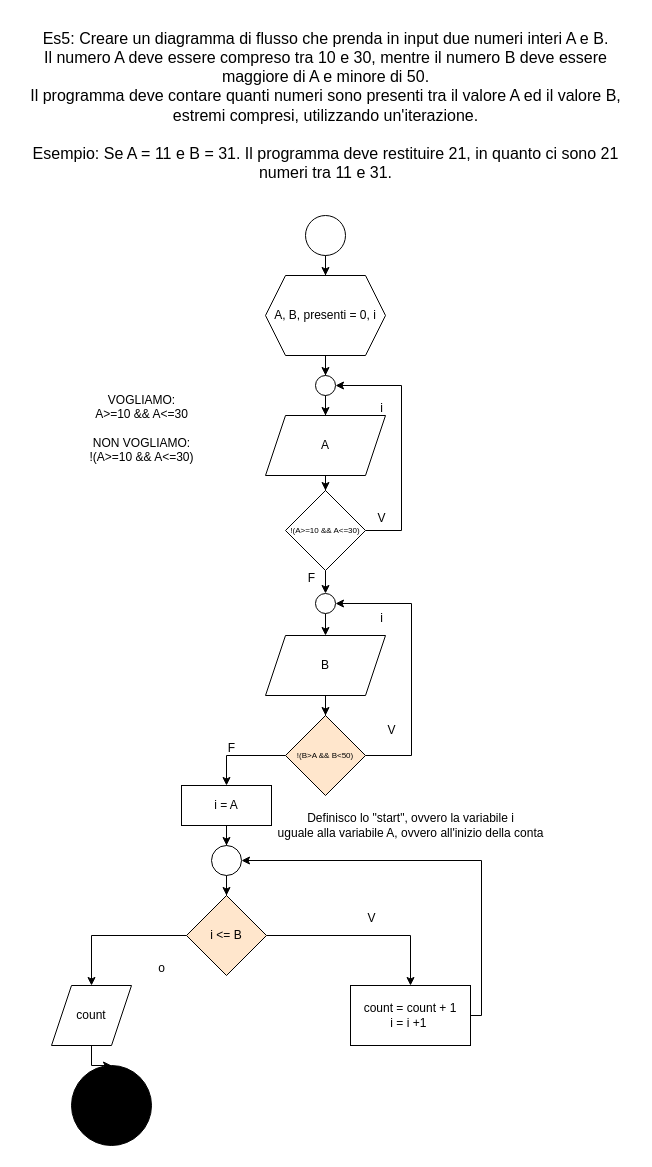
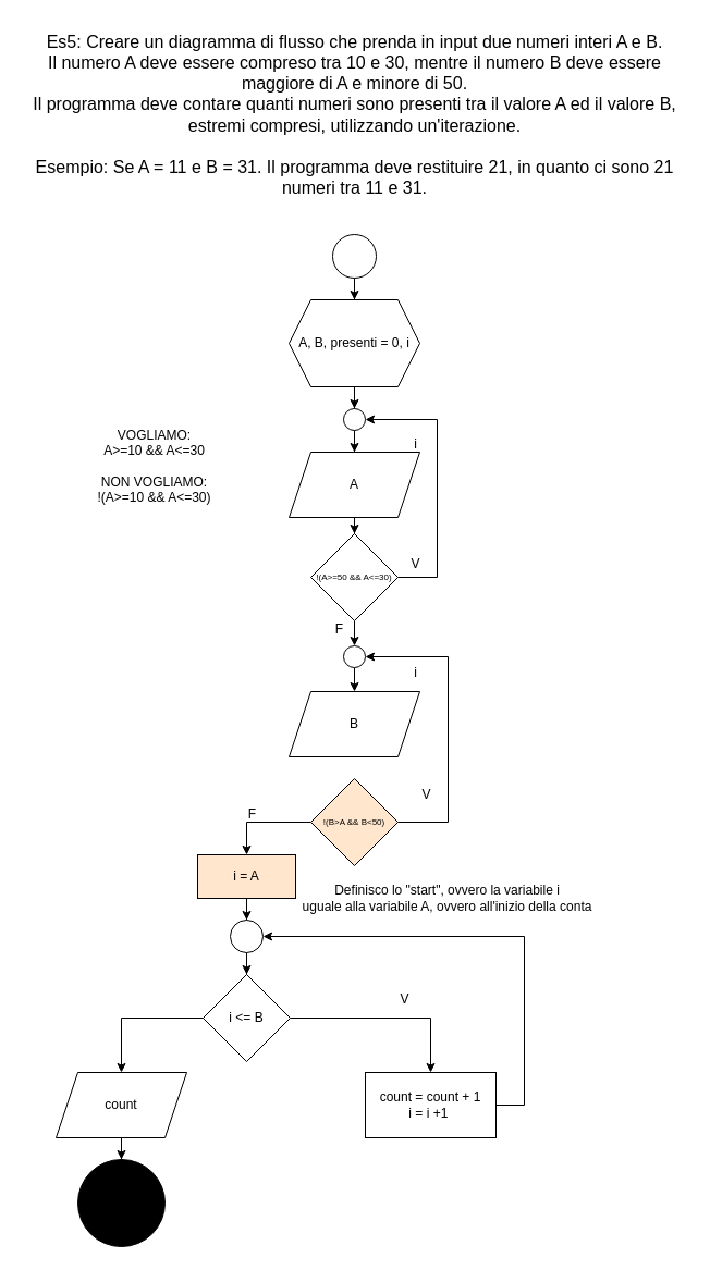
  <mxCell id="0" />
  <mxCell id="1" parent="0" />
  <mxCell id="2" value="&lt;font&gt;Es5: Creare un diagramma di flusso che prenda in input due numeri interi A e B.&lt;/font&gt;&lt;div&gt;&lt;font&gt;Il numero A deve essere compreso tra 10 e 30, mentre il numero B deve essere&lt;/font&gt;&lt;/div&gt;&lt;div&gt;&lt;font&gt;maggiore di A e minore di 50.&lt;/font&gt;&lt;/div&gt;&lt;div&gt;Il programma deve contare quanti numeri sono presenti tra il valore A ed il valore B,&lt;/div&gt;&lt;div&gt;estremi compresi, utilizzando un'iterazione.&lt;/div&gt;&lt;div&gt;&lt;font&gt;&lt;br&gt;&lt;/font&gt;&lt;/div&gt;&lt;div&gt;&lt;font&gt;Esempio: Se A = 11 e B = 31. Il programma deve restituire 21, in quanto ci sono 21&lt;/font&gt;&lt;/div&gt;&lt;div&gt;&lt;font&gt;numeri tra 11 e 31.&lt;/font&gt;&lt;/div&gt;" style="text;html=1;align=center;verticalAlign=middle;resizable=0;points=[];autosize=1;strokeColor=none;fillColor=none;fontSize=16;" vertex="1" parent="1"><mxGeometry x="20" y="20" width="610" height="170" as="geometry" /></mxCell>
  <mxCell id="3" value="" style="edgeStyle=orthogonalEdgeStyle;rounded=0;orthogonalLoop=1;jettySize=auto;html=1;" edge="1" parent="1" source="4" target="6"><mxGeometry relative="1" as="geometry" /></mxCell>
  <mxCell id="4" value="" style="ellipse;whiteSpace=wrap;html=1;aspect=fixed;" vertex="1" parent="1"><mxGeometry x="305" y="215" width="40" height="40" as="geometry" /></mxCell>
  <mxCell id="5" value="" style="edgeStyle=orthogonalEdgeStyle;rounded=0;orthogonalLoop=1;jettySize=auto;html=1;" edge="1" parent="1" source="6" target="8"><mxGeometry relative="1" as="geometry" /></mxCell>
  <mxCell id="6" value="A, B, presenti = 0, i" style="shape=hexagon;perimeter=hexagonPerimeter2;whiteSpace=wrap;html=1;fixedSize=1;" vertex="1" parent="1"><mxGeometry x="265" y="275" width="120" height="80" as="geometry" /></mxCell>
  <mxCell id="7" value="" style="edgeStyle=orthogonalEdgeStyle;rounded=0;orthogonalLoop=1;jettySize=auto;html=1;" edge="1" parent="1" source="8" target="10"><mxGeometry relative="1" as="geometry" /></mxCell>
  <mxCell id="8" value="" style="ellipse;whiteSpace=wrap;html=1;aspect=fixed;" vertex="1" parent="1"><mxGeometry x="315" y="375" width="20" height="20" as="geometry" /></mxCell>
  <mxCell id="9" value="" style="edgeStyle=orthogonalEdgeStyle;rounded=0;orthogonalLoop=1;jettySize=auto;html=1;" edge="1" parent="1" source="10" target="14"><mxGeometry relative="1" as="geometry" /></mxCell>
  <mxCell id="10" value="A" style="shape=parallelogram;perimeter=parallelogramPerimeter;whiteSpace=wrap;html=1;fixedSize=1;" vertex="1" parent="1"><mxGeometry x="265" y="415" width="120" height="60" as="geometry" /></mxCell>
  <mxCell id="11" value="i" style="text;html=1;align=center;verticalAlign=middle;resizable=0;points=[];autosize=1;strokeColor=none;fillColor=none;" vertex="1" parent="1"><mxGeometry x="366" y="393" width="30" height="30" as="geometry" /></mxCell>
  <mxCell id="12" style="edgeStyle=orthogonalEdgeStyle;rounded=0;orthogonalLoop=1;jettySize=auto;html=1;entryX=1;entryY=0.5;entryDx=0;entryDy=0;" edge="1" parent="1" source="14" target="8"><mxGeometry relative="1" as="geometry"><Array as="points"><mxPoint x="401" y="530" /><mxPoint x="401" y="385" /></Array></mxGeometry></mxCell>
  <mxCell id="13" value="" style="edgeStyle=orthogonalEdgeStyle;rounded=0;orthogonalLoop=1;jettySize=auto;html=1;" edge="1" parent="1" source="14" target="17"><mxGeometry relative="1" as="geometry" /></mxCell>
- <mxCell id="14" value="&lt;span style=&quot;white-space: nowrap;&quot;&gt;!(A&amp;gt;=10 &amp;amp;&amp;amp; A&amp;lt;=30)&lt;/span&gt;" style="rhombus;whiteSpace=wrap;html=1;fontSize=8;" vertex="1" parent="1"><mxGeometry x="285" y="490" width="80" height="80" as="geometry" /></mxCell>
+ <mxCell id="14" value="&lt;span style=&quot;white-space: nowrap;&quot;&gt;!(A&amp;gt;=50 &amp;amp;&amp;amp; A&amp;lt;=30)&lt;/span&gt;" style="rhombus;whiteSpace=wrap;html=1;fontSize=8;" vertex="1" parent="1"><mxGeometry x="285" y="490" width="80" height="80" as="geometry" /></mxCell>
  <mxCell id="15" value="VOGLIAMO:&lt;div&gt;A&amp;gt;=10 &amp;amp;&amp;amp; A&amp;lt;=30&lt;/div&gt;&lt;div&gt;&lt;br&gt;&lt;/div&gt;&lt;div&gt;NON VOGLIAMO:&lt;/div&gt;&lt;div&gt;!(A&amp;gt;=10 &amp;amp;&amp;amp; A&amp;lt;=30)&lt;/div&gt;" style="text;html=1;align=center;verticalAlign=middle;resizable=0;points=[];autosize=1;strokeColor=none;fillColor=none;" vertex="1" parent="1"><mxGeometry x="76" y="388" width="130" height="80" as="geometry" /></mxCell>
  <mxCell id="16" value="" style="edgeStyle=orthogonalEdgeStyle;rounded=0;orthogonalLoop=1;jettySize=auto;html=1;" edge="1" parent="1" source="17" target="19"><mxGeometry relative="1" as="geometry" /></mxCell>
  <mxCell id="17" value="" style="ellipse;whiteSpace=wrap;html=1;aspect=fixed;" vertex="1" parent="1"><mxGeometry x="315" y="593" width="20" height="20" as="geometry" /></mxCell>
- <mxCell id="18" value="" style="edgeStyle=orthogonalEdgeStyle;rounded=0;orthogonalLoop=1;jettySize=auto;html=1;" edge="1" parent="1" source="19" target="23"><mxGeometry relative="1" as="geometry" /></mxCell>
  <mxCell id="19" value="B" style="shape=parallelogram;perimeter=parallelogramPerimeter;whiteSpace=wrap;html=1;fixedSize=1;" vertex="1" parent="1"><mxGeometry x="265" y="635" width="120" height="60" as="geometry" /></mxCell>
  <mxCell id="20" value="i" style="text;html=1;align=center;verticalAlign=middle;resizable=0;points=[];autosize=1;strokeColor=none;fillColor=none;" vertex="1" parent="1"><mxGeometry x="366" y="603" width="30" height="30" as="geometry" /></mxCell>
  <mxCell id="21" style="edgeStyle=orthogonalEdgeStyle;rounded=0;orthogonalLoop=1;jettySize=auto;html=1;entryX=1;entryY=0.5;entryDx=0;entryDy=0;" edge="1" parent="1" source="23" target="17"><mxGeometry relative="1" as="geometry"><Array as="points"><mxPoint x="411" y="755" /><mxPoint x="411" y="603" /></Array></mxGeometry></mxCell>
  <mxCell id="22" style="edgeStyle=orthogonalEdgeStyle;rounded=0;orthogonalLoop=1;jettySize=auto;html=1;entryX=0.5;entryY=0;entryDx=0;entryDy=0;" edge="1" parent="1" source="23" target="28"><mxGeometry relative="1" as="geometry" /></mxCell>
  <mxCell id="23" value="&lt;span style=&quot;white-space: nowrap;&quot;&gt;!(B&amp;gt;A &amp;amp;&amp;amp; B&amp;lt;50)&lt;/span&gt;" style="rhombus;whiteSpace=wrap;html=1;fontSize=8;fillColor=#ffe6cc;" vertex="1" parent="1"><mxGeometry x="285" y="715" width="80" height="80" as="geometry" /></mxCell>
  <mxCell id="24" value="V" style="text;html=1;align=center;verticalAlign=middle;resizable=0;points=[];autosize=1;strokeColor=none;fillColor=none;" vertex="1" parent="1"><mxGeometry x="376" y="715" width="30" height="30" as="geometry" /></mxCell>
  <mxCell id="25" value="V" style="text;html=1;align=center;verticalAlign=middle;resizable=0;points=[];autosize=1;strokeColor=none;fillColor=none;" vertex="1" parent="1"><mxGeometry x="366" y="503" width="30" height="30" as="geometry" /></mxCell>
  <mxCell id="26" value="F" style="text;html=1;align=center;verticalAlign=middle;resizable=0;points=[];autosize=1;strokeColor=none;fillColor=none;" vertex="1" parent="1"><mxGeometry x="296" y="563" width="30" height="30" as="geometry" /></mxCell>
  <mxCell id="27" value="" style="edgeStyle=orthogonalEdgeStyle;rounded=0;orthogonalLoop=1;jettySize=auto;html=1;" edge="1" parent="1" source="28" target="31"><mxGeometry relative="1" as="geometry" /></mxCell>
- <mxCell id="28" value="i = A" style="rounded=0;whiteSpace=wrap;html=1;" vertex="1" parent="1"><mxGeometry x="181" y="785" width="90" height="40" as="geometry" /></mxCell>
+ <mxCell id="28" value="i = A" style="rounded=0;whiteSpace=wrap;html=1;fillColor=#ffe6cc;" vertex="1" parent="1"><mxGeometry x="181" y="785" width="90" height="40" as="geometry" /></mxCell>
  <mxCell id="29" value="F" style="text;html=1;align=center;verticalAlign=middle;resizable=0;points=[];autosize=1;strokeColor=none;fillColor=none;" vertex="1" parent="1"><mxGeometry x="216" y="733" width="30" height="30" as="geometry" /></mxCell>
  <mxCell id="30" value="" style="edgeStyle=orthogonalEdgeStyle;rounded=0;orthogonalLoop=1;jettySize=auto;html=1;" edge="1" parent="1" source="31" target="34"><mxGeometry relative="1" as="geometry" /></mxCell>
  <mxCell id="31" value="" style="ellipse;whiteSpace=wrap;html=1;rounded=0;aspect=fixed;" vertex="1" parent="1"><mxGeometry x="211" y="845" width="30" height="30" as="geometry" /></mxCell>
  <mxCell id="32" value="" style="edgeStyle=orthogonalEdgeStyle;rounded=0;orthogonalLoop=1;jettySize=auto;html=1;" edge="1" parent="1" source="34" target="37"><mxGeometry relative="1" as="geometry" /></mxCell>
  <mxCell id="33" value="" style="edgeStyle=orthogonalEdgeStyle;rounded=0;orthogonalLoop=1;jettySize=auto;html=1;" edge="1" parent="1" source="34" target="40"><mxGeometry relative="1" as="geometry" /></mxCell>
- <mxCell id="34" value="i &amp;lt;= B" style="rhombus;whiteSpace=wrap;html=1;rounded=0;fillColor=#ffe6cc;" vertex="1" parent="1"><mxGeometry x="186" y="895" width="80" height="80" as="geometry" /></mxCell>
+ <mxCell id="34" value="i &amp;lt;= B" style="rhombus;whiteSpace=wrap;html=1;rounded=0;" vertex="1" parent="1"><mxGeometry x="186" y="895" width="80" height="80" as="geometry" /></mxCell>
  <mxCell id="35" value="Definisco lo &quot;start&quot;, ovvero la variabile i&lt;div&gt;uguale alla variabile A, ovvero all'inizio della conta&lt;/div&gt;" style="text;html=1;align=center;verticalAlign=middle;resizable=0;points=[];autosize=1;strokeColor=none;fillColor=none;" vertex="1" parent="1"><mxGeometry x="265" y="805" width="290" height="40" as="geometry" /></mxCell>
  <mxCell id="36" style="edgeStyle=orthogonalEdgeStyle;rounded=0;orthogonalLoop=1;jettySize=auto;html=1;entryX=1;entryY=0.5;entryDx=0;entryDy=0;" edge="1" parent="1" source="37" target="31"><mxGeometry relative="1" as="geometry"><Array as="points"><mxPoint x="481" y="1015" /><mxPoint x="481" y="860" /></Array></mxGeometry></mxCell>
- <mxCell id="37" value="count = count + 1&lt;div&gt;i = i +1&amp;nbsp;&lt;/div&gt;" style="whiteSpace=wrap;html=1;rounded=0;" vertex="1" parent="1"><mxGeometry x="350" y="985" width="120" height="60" as="geometry" /></mxCell>
+ <mxCell id="37" value="count = count + 1&lt;div&gt;i = i +1&amp;nbsp;&lt;/div&gt;" style="whiteSpace=wrap;html=1;rounded=0;" vertex="1" parent="1"><mxGeometry x="335" y="985" width="120" height="60" as="geometry" /></mxCell>
  <mxCell id="38" value="V" style="text;html=1;align=center;verticalAlign=middle;resizable=0;points=[];autosize=1;strokeColor=none;fillColor=none;" vertex="1" parent="1"><mxGeometry x="356" y="903" width="30" height="30" as="geometry" /></mxCell>
  <mxCell id="39" value="" style="edgeStyle=orthogonalEdgeStyle;rounded=0;orthogonalLoop=1;jettySize=auto;html=1;" edge="1" parent="1" source="40" target="42"><mxGeometry relative="1" as="geometry" /></mxCell>
- <mxCell id="40" value="count" style="shape=parallelogram;perimeter=parallelogramPerimeter;whiteSpace=wrap;html=1;fixedSize=1;rounded=0;" vertex="1" parent="1"><mxGeometry x="51" y="985" width="80" height="60" as="geometry" /></mxCell>
- <mxCell id="41" value="o" style="text;html=1;align=center;verticalAlign=middle;resizable=0;points=[];autosize=1;strokeColor=none;fillColor=none;" vertex="1" parent="1"><mxGeometry x="146" y="953" width="30" height="30" as="geometry" /></mxCell>
+ <mxCell id="40" value="count" style="shape=parallelogram;perimeter=parallelogramPerimeter;whiteSpace=wrap;html=1;fixedSize=1;rounded=0;" vertex="1" parent="1"><mxGeometry x="51" y="985" width="120" height="60" as="geometry" /></mxCell>
  <mxCell id="42" value="" style="ellipse;whiteSpace=wrap;html=1;rounded=0;fillColor=#000000;" vertex="1" parent="1"><mxGeometry x="71" y="1065" width="80" height="80" as="geometry" /></mxCell>
